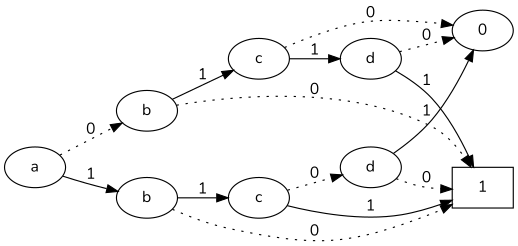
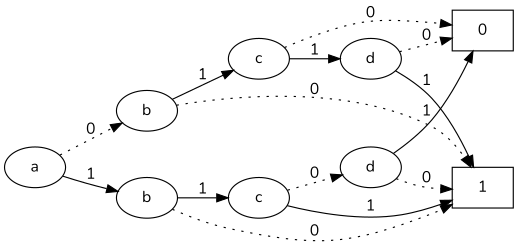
  digraph {
    rankdir=LR
    fontname=Nunito
    node [fontname=Nunito]
    edge [style=dotted fontname=Nunito]
    n1 [label=a]
    n2 [label=b]
    n3 [label=b]
    n4 [label=c]
    n5 [label=c]
    n6 [label=d]
    n7 [label=d]
    n8 [label=1 shape=box]
-   n9 [label=0 shape=ellipse]
+   n9 [label=0 shape=box]
    subgraph sub_1 {
      rank=same
      n1
    }
    subgraph sub_2 {
      rank=same
      n2
      n3
    }
    subgraph sub_3 {
      rank=same
      n4
      n5
    }
    subgraph sub_4 {
      rank=same
      n6
      n7
    }
    n1 -> n2 [label=0]
    n1 -> n3 [label=1 style=solid]
    n2 -> n4 [label=1 style=solid]
    n2 -> n8 [label=0]
    n3 -> n5 [label=1 style=solid]
    n3 -> n8 [label=0]
    n4 -> n6 [label=1 style=solid]
    n4 -> n9 [label=0]
    n5 -> n7 [label=0]
    n5 -> n8 [label=1 style=solid]
    n6 -> n8 [label=1 style=solid]
    n6 -> n9 [label=0]
    n7 -> n8 [label=0]
    n7 -> n9 [label=1 style=solid]
  }
